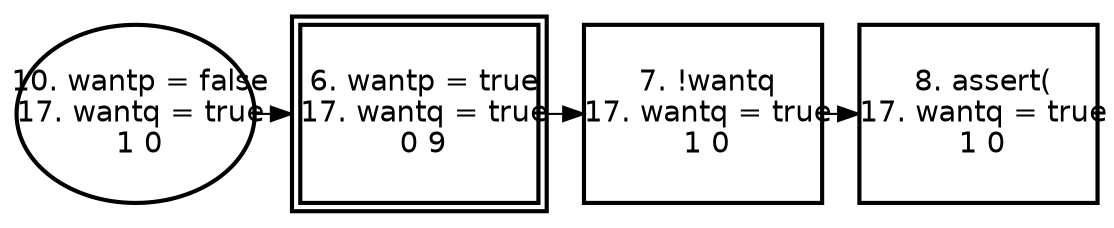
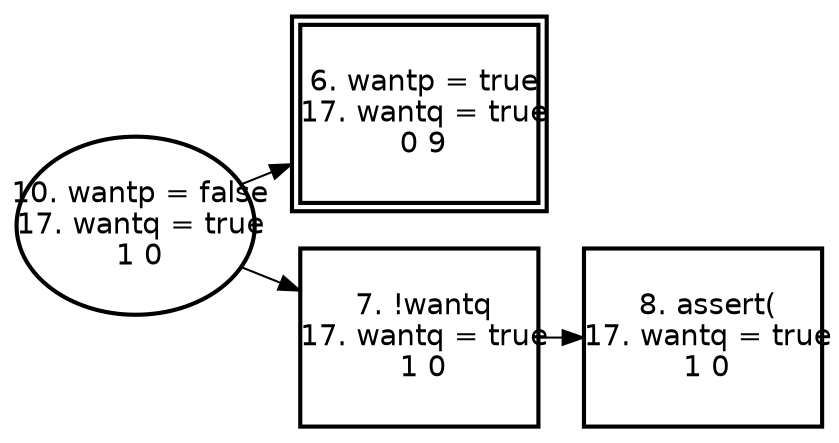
  digraph {
    rankdir=LR
    ranksep=.25
    node [fixedsize=true fontname=Helvetica fontsize=14 shape=box style=bold]
    n1 [height=1.2 label=" 6. wantp = true\n 17. wantq = true\n 0 9\n" peripheries=2 width=1.6]
    n2 [height=1.2 label=" 7. !wantq\n 17. wantq = true\n 1 0\n" width=1.6]
    n3 [height=1.2 label=" 8. assert(\n 17. wantq = true\n 1 0\n" width=1.6]
    n4 [height=1.2 label=" 10. wantp = false\n 17. wantq = true\n 1 0\n" shape=ellipse width=1.6]
-   n1 -> n2
+   n4 -> n2
    n2 -> n3
    n4 -> n1
  }
